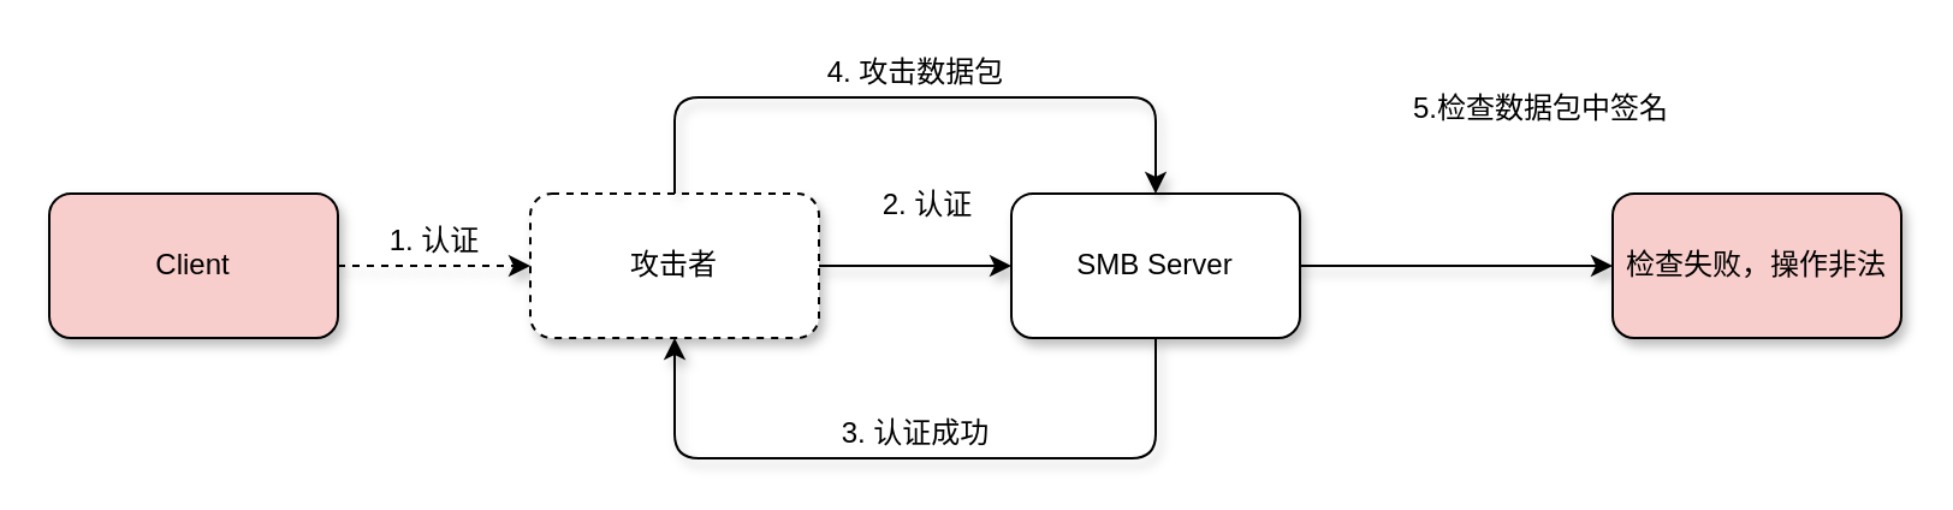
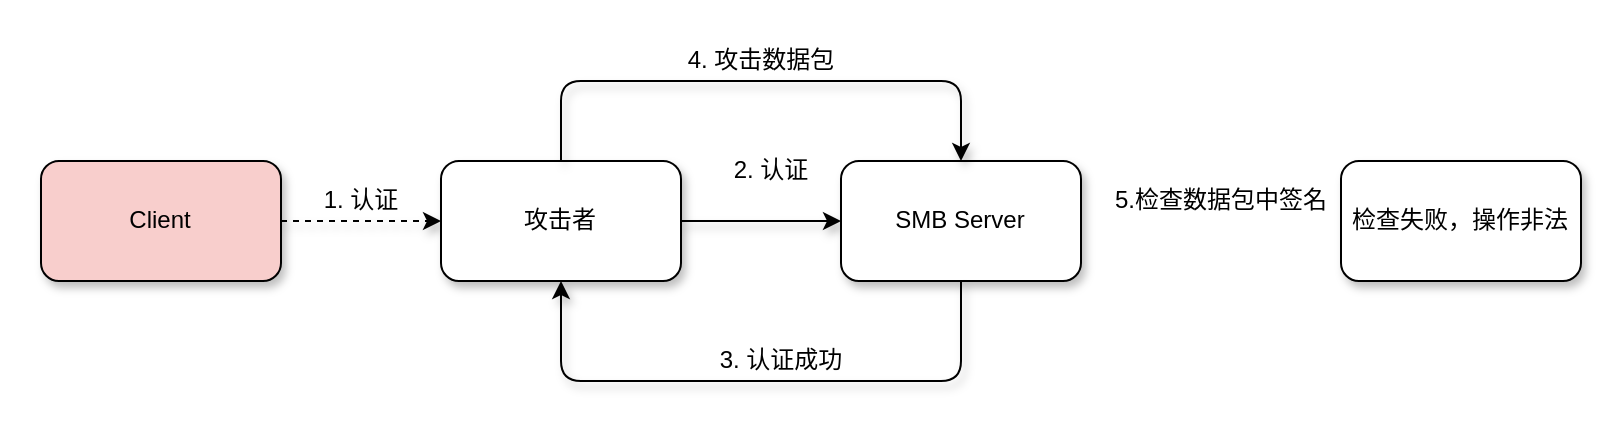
  <mxCell id="0" />
  <mxCell id="1" parent="0" />
  <mxCell id="2" value="" style="edgeStyle=orthogonalEdgeStyle;rounded=0;orthogonalLoop=1;jettySize=auto;html=1;shadow=1;dashed=1;" edge="1" parent="1" source="3" target="5"><mxGeometry relative="1" as="geometry" /></mxCell>
  <mxCell id="3" value="Client" style="rounded=1;whiteSpace=wrap;html=1;shadow=1;fillColor=#f8cecc;" vertex="1" parent="1"><mxGeometry x="20" y="80" width="120" height="60" as="geometry" /></mxCell>
  <mxCell id="4" value="" style="edgeStyle=orthogonalEdgeStyle;rounded=0;orthogonalLoop=1;jettySize=auto;html=1;shadow=1;" edge="1" parent="1" source="5" target="7"><mxGeometry relative="1" as="geometry" /></mxCell>
- <mxCell id="5" value="攻击者" style="rounded=1;whiteSpace=wrap;html=1;shadow=1;dashed=1;" vertex="1" parent="1"><mxGeometry x="220" y="80" width="120" height="60" as="geometry" /></mxCell>
- <mxCell id="6" value="" style="edgeStyle=orthogonalEdgeStyle;rounded=0;orthogonalLoop=1;jettySize=auto;html=1;entryX=0;entryY=0.5;entryDx=0;entryDy=0;shadow=1;" edge="1" parent="1" source="7" target="8"><mxGeometry relative="1" as="geometry"><mxPoint x="620" y="110" as="targetPoint" /></mxGeometry></mxCell>
+ <mxCell id="5" value="攻击者" style="rounded=1;whiteSpace=wrap;html=1;shadow=1;" vertex="1" parent="1"><mxGeometry x="220" y="80" width="120" height="60" as="geometry" /></mxCell>
  <mxCell id="7" value="SMB Server" style="rounded=1;whiteSpace=wrap;html=1;shadow=1;" vertex="1" parent="1"><mxGeometry x="420" y="80" width="120" height="60" as="geometry" /></mxCell>
- <mxCell id="8" value="检查失败，操作非法" style="rounded=1;whiteSpace=wrap;html=1;shadow=1;fillColor=#f8cecc;" vertex="1" parent="1"><mxGeometry x="670" y="80" width="120" height="60" as="geometry" /></mxCell>
+ <mxCell id="8" value="检查失败，操作非法" style="rounded=1;whiteSpace=wrap;html=1;shadow=1;" vertex="1" parent="1"><mxGeometry x="670" y="80" width="120" height="60" as="geometry" /></mxCell>
  <mxCell id="9" value="1. 认证" style="text;html=1;align=center;verticalAlign=middle;resizable=0;points=[];autosize=1;shadow=1;" vertex="1" parent="1"><mxGeometry x="155" y="90" width="50" height="20" as="geometry" /></mxCell>
  <mxCell id="10" value="2. 认证" style="text;html=1;align=center;verticalAlign=middle;resizable=0;points=[];autosize=1;shadow=1;" vertex="1" parent="1"><mxGeometry x="360" y="75" width="50" height="20" as="geometry" /></mxCell>
  <mxCell id="11" value="" style="edgeStyle=elbowEdgeStyle;elbow=vertical;endArrow=classic;html=1;exitX=0.5;exitY=0;exitDx=0;exitDy=0;entryX=0.5;entryY=0;entryDx=0;entryDy=0;shadow=1;" edge="1" parent="1" source="5" target="7"><mxGeometry width="50" height="50" relative="1" as="geometry"><mxPoint x="420" y="280" as="sourcePoint" /><mxPoint x="470" y="230" as="targetPoint" /><Array as="points"><mxPoint x="380" y="40" /></Array></mxGeometry></mxCell>
  <mxCell id="12" value="4. 攻击数据包" style="text;html=1;align=center;verticalAlign=middle;resizable=0;points=[];autosize=1;shadow=1;" vertex="1" parent="1"><mxGeometry x="335" y="20" width="90" height="20" as="geometry" /></mxCell>
  <mxCell id="13" value="" style="edgeStyle=elbowEdgeStyle;elbow=vertical;endArrow=classic;html=1;exitX=0.5;exitY=1;exitDx=0;exitDy=0;entryX=0.5;entryY=1;entryDx=0;entryDy=0;shadow=1;" edge="1" parent="1" source="7" target="5"><mxGeometry width="50" height="50" relative="1" as="geometry"><mxPoint x="420" y="280" as="sourcePoint" /><mxPoint x="470" y="230" as="targetPoint" /><Array as="points"><mxPoint x="380" y="190" /></Array></mxGeometry></mxCell>
- <mxCell id="14" value="3. 认证成功" style="text;html=1;align=center;verticalAlign=middle;resizable=0;points=[];autosize=1;shadow=1;" vertex="1" parent="1"><mxGeometry x="340" y="170" width="80" height="20" as="geometry" /></mxCell>
- <mxCell id="15" value="&lt;span&gt;5.检查数据包中签名&lt;/span&gt;" style="text;html=1;align=center;verticalAlign=middle;resizable=0;points=[];autosize=1;shadow=1;" vertex="1" parent="1"><mxGeometry x="580" y="35" width="120" height="20" as="geometry" /></mxCell>
+ <mxCell id="14" value="3. 认证成功" style="text;html=1;align=center;verticalAlign=middle;resizable=0;points=[];autosize=1;shadow=1;" vertex="1" parent="1"><mxGeometry x="350" y="170" width="80" height="20" as="geometry" /></mxCell>
+ <mxCell id="15" value="&lt;span&gt;5.检查数据包中签名&lt;/span&gt;" style="text;html=1;align=center;verticalAlign=middle;resizable=0;points=[];autosize=1;shadow=1;" vertex="1" parent="1"><mxGeometry x="550" y="90" width="120" height="20" as="geometry" /></mxCell>
